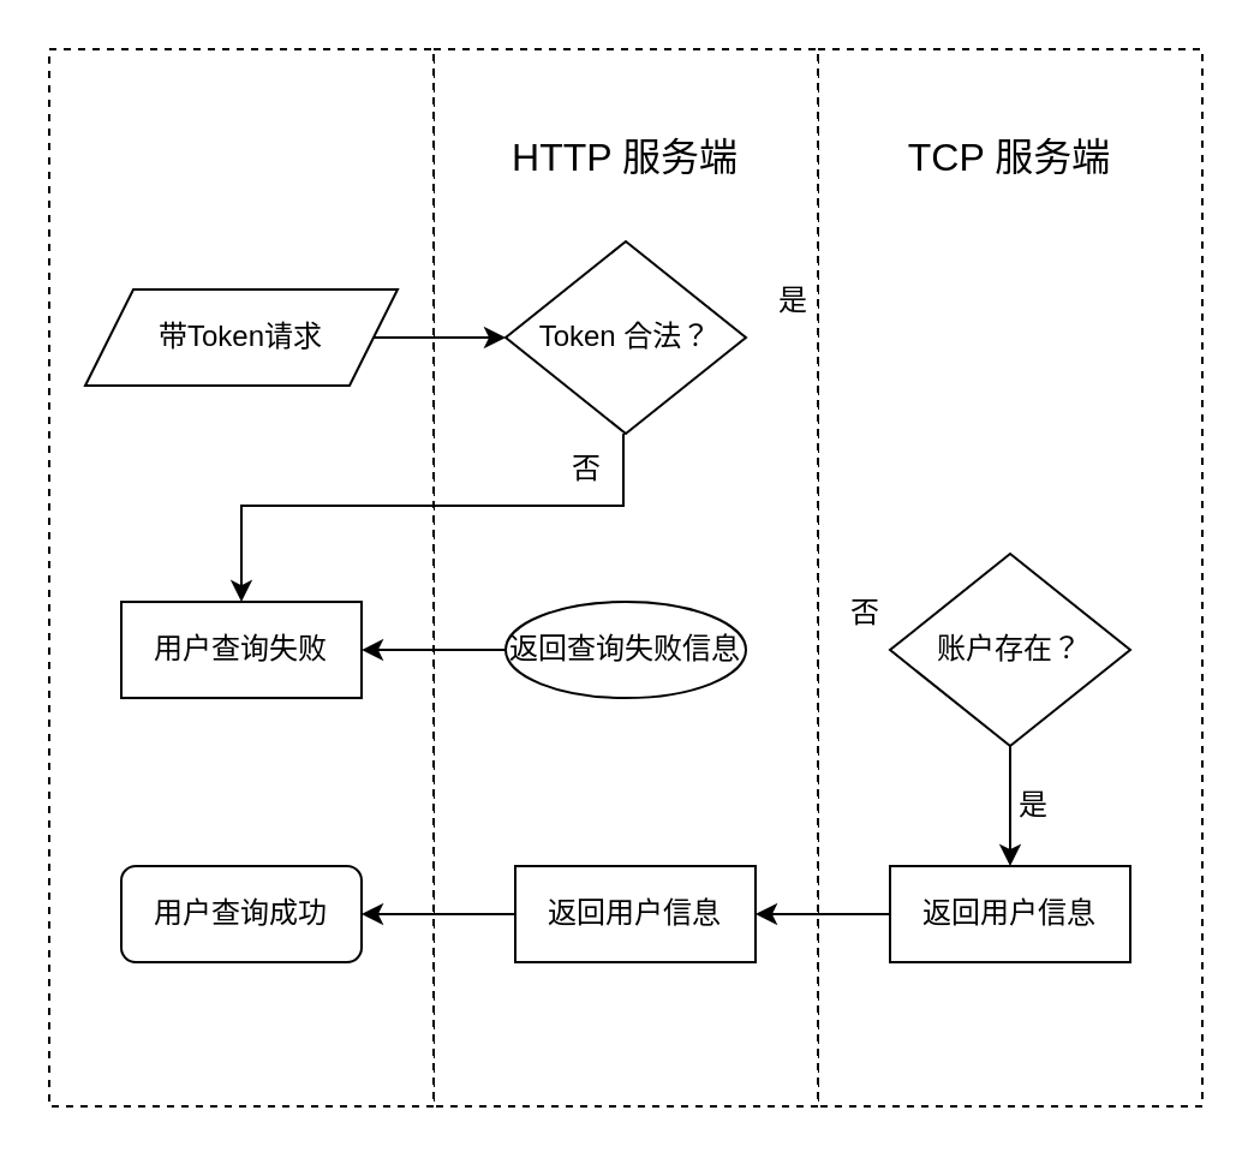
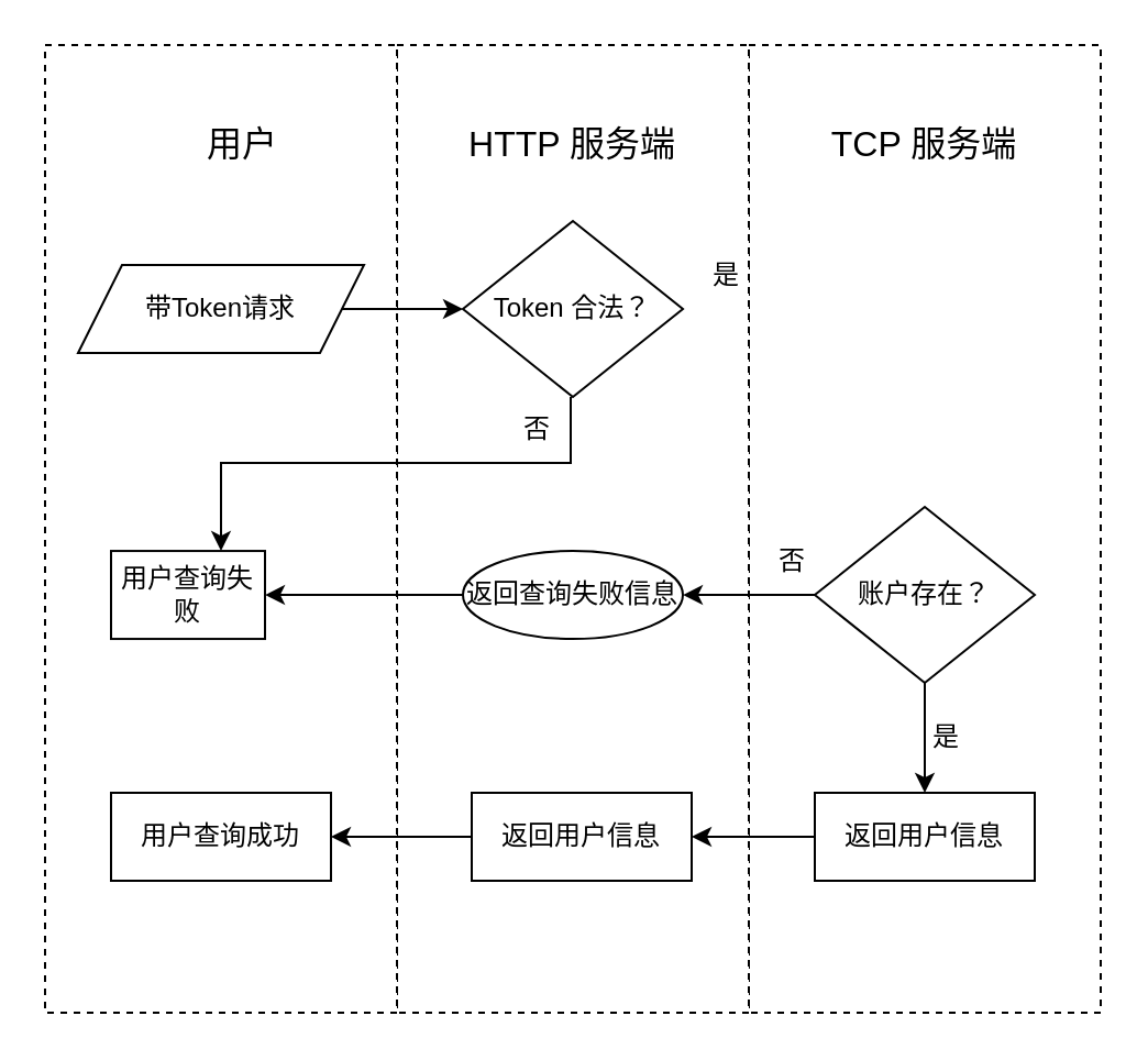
  <mxCell id="0" />
  <mxCell id="1" parent="0" />
  <mxCell id="2" value="" style="rounded=0;whiteSpace=wrap;html=1;fontSize=16;dashed=1;" parent="1" vertex="1"><mxGeometry x="340" y="20" width="160" height="440" as="geometry" /></mxCell>
  <mxCell id="3" value="" style="rounded=0;whiteSpace=wrap;html=1;fontSize=16;dashed=1;" parent="1" vertex="1"><mxGeometry x="180" y="20" width="160" height="440" as="geometry" /></mxCell>
  <mxCell id="4" value="" style="rounded=0;whiteSpace=wrap;html=1;fontSize=16;dashed=1;" parent="1" vertex="1"><mxGeometry x="20" y="20" width="160" height="440" as="geometry" /></mxCell>
  <mxCell id="5" value="" style="edgeStyle=orthogonalEdgeStyle;rounded=0;orthogonalLoop=1;jettySize=auto;html=1;" parent="1" source="6" edge="1"><mxGeometry relative="1" as="geometry"><mxPoint x="210" y="140" as="targetPoint" /></mxGeometry></mxCell>
  <mxCell id="6" value="带Token请求" style="shape=parallelogram;perimeter=parallelogramPerimeter;whiteSpace=wrap;html=1;fixedSize=1;" parent="1" vertex="1"><mxGeometry x="35" y="120" width="130" height="40" as="geometry" /></mxCell>
+ <mxCell id="7" value="" style="edgeStyle=orthogonalEdgeStyle;rounded=0;orthogonalLoop=1;jettySize=auto;html=1;entryX=1;entryY=0.5;entryDx=0;entryDy=0;" parent="1" source="9" target="12" edge="1"><mxGeometry relative="1" as="geometry"><mxPoint x="310" y="220" as="targetPoint" /></mxGeometry></mxCell>
  <mxCell id="8" value="" style="edgeStyle=orthogonalEdgeStyle;rounded=0;orthogonalLoop=1;jettySize=auto;html=1;" parent="1" source="9" target="25" edge="1"><mxGeometry relative="1" as="geometry" /></mxCell>
  <mxCell id="9" value="账户存在？" style="rhombus;whiteSpace=wrap;html=1;" parent="1" vertex="1"><mxGeometry x="370" y="230.03" width="100" height="80" as="geometry" /></mxCell>
  <mxCell id="10" value="否" style="text;html=1;strokeColor=none;fillColor=none;align=center;verticalAlign=middle;whiteSpace=wrap;rounded=0;" parent="1" vertex="1"><mxGeometry x="330" y="240" width="60" height="30" as="geometry" /></mxCell>
  <mxCell id="11" value="" style="edgeStyle=orthogonalEdgeStyle;rounded=0;orthogonalLoop=1;jettySize=auto;html=1;" parent="1" source="12" target="21" edge="1"><mxGeometry relative="1" as="geometry" /></mxCell>
  <mxCell id="12" value="返回查询失败信息" style="ellipse;whiteSpace=wrap;html=1;" parent="1" vertex="1"><mxGeometry x="210" y="250.03" width="100" height="40" as="geometry" /></mxCell>
  <mxCell id="13" value="" style="edgeStyle=orthogonalEdgeStyle;rounded=0;orthogonalLoop=1;jettySize=auto;html=1;" parent="1" source="14" target="19" edge="1"><mxGeometry relative="1" as="geometry" /></mxCell>
  <mxCell id="14" value="返回用户信息" style="rounded=0;whiteSpace=wrap;html=1;" parent="1" vertex="1"><mxGeometry x="214" y="360" width="100" height="40" as="geometry" /></mxCell>
  <mxCell id="15" value="是" style="text;html=1;strokeColor=none;fillColor=none;align=center;verticalAlign=middle;whiteSpace=wrap;rounded=0;" parent="1" vertex="1"><mxGeometry x="400" y="320" width="60" height="30" as="geometry" /></mxCell>
+ <mxCell id="16" value="&lt;font style=&quot;font-size: 16px;&quot;&gt;用户&lt;/font&gt;" style="text;html=1;strokeColor=none;fillColor=none;align=center;verticalAlign=middle;whiteSpace=wrap;rounded=0;" parent="1" vertex="1"><mxGeometry x="80" y="50" width="60" height="30" as="geometry" /></mxCell>
  <mxCell id="17" value="&lt;font style=&quot;font-size: 16px;&quot;&gt;HTTP 服务端&lt;/font&gt;" style="text;html=1;strokeColor=none;fillColor=none;align=center;verticalAlign=middle;whiteSpace=wrap;rounded=0;" parent="1" vertex="1"><mxGeometry x="210" y="50" width="100" height="30" as="geometry" /></mxCell>
  <mxCell id="18" value="&lt;font style=&quot;font-size: 16px;&quot;&gt;TCP 服务端&lt;/font&gt;" style="text;html=1;strokeColor=none;fillColor=none;align=center;verticalAlign=middle;whiteSpace=wrap;rounded=0;" parent="1" vertex="1"><mxGeometry x="370" y="50" width="100" height="30" as="geometry" /></mxCell>
- <mxCell id="19" value="用户查询成功" style="whiteSpace=wrap;html=1;rounded=1;" parent="1" vertex="1"><mxGeometry x="50" y="360" width="100" height="40" as="geometry" /></mxCell>
+ <mxCell id="19" value="用户查询成功" style="rounded=0;whiteSpace=wrap;html=1;" parent="1" vertex="1"><mxGeometry x="50" y="360" width="100" height="40" as="geometry" /></mxCell>
  <mxCell id="20" value="Token 合法？" style="rhombus;whiteSpace=wrap;html=1;" parent="1" vertex="1"><mxGeometry x="210" y="100" width="100" height="80" as="geometry" /></mxCell>
- <mxCell id="21" value="用户查询失败" style="rounded=0;whiteSpace=wrap;html=1;" parent="1" vertex="1"><mxGeometry x="50" y="250.03" width="100" height="40" as="geometry" /></mxCell>
+ <mxCell id="21" value="用户查询失败" style="rounded=0;whiteSpace=wrap;html=1;" parent="1" vertex="1"><mxGeometry x="50" y="250.03" width="70" height="40" as="geometry" /></mxCell>
  <mxCell id="22" style="edgeStyle=orthogonalEdgeStyle;rounded=0;orthogonalLoop=1;jettySize=auto;html=1;exitX=0.75;exitY=0;exitDx=0;exitDy=0;" parent="1" source="23" target="21" edge="1"><mxGeometry relative="1" as="geometry"><Array as="points"><mxPoint x="259" y="210" /><mxPoint x="100" y="210" /></Array></mxGeometry></mxCell>
  <mxCell id="23" value="否" style="text;html=1;strokeColor=none;fillColor=none;align=center;verticalAlign=middle;whiteSpace=wrap;rounded=0;" parent="1" vertex="1"><mxGeometry x="214" y="180" width="60" height="30" as="geometry" /></mxCell>
  <mxCell id="24" value="" style="edgeStyle=orthogonalEdgeStyle;rounded=0;orthogonalLoop=1;jettySize=auto;html=1;" parent="1" source="25" target="14" edge="1"><mxGeometry relative="1" as="geometry" /></mxCell>
  <mxCell id="25" value="返回用户信息" style="rounded=0;whiteSpace=wrap;html=1;" parent="1" vertex="1"><mxGeometry x="370" y="360" width="100" height="40" as="geometry" /></mxCell>
  <mxCell id="26" value="是" style="text;html=1;strokeColor=none;fillColor=none;align=center;verticalAlign=middle;whiteSpace=wrap;rounded=0;" vertex="1" parent="1"><mxGeometry x="300" y="110" width="60" height="30" as="geometry" /></mxCell>
